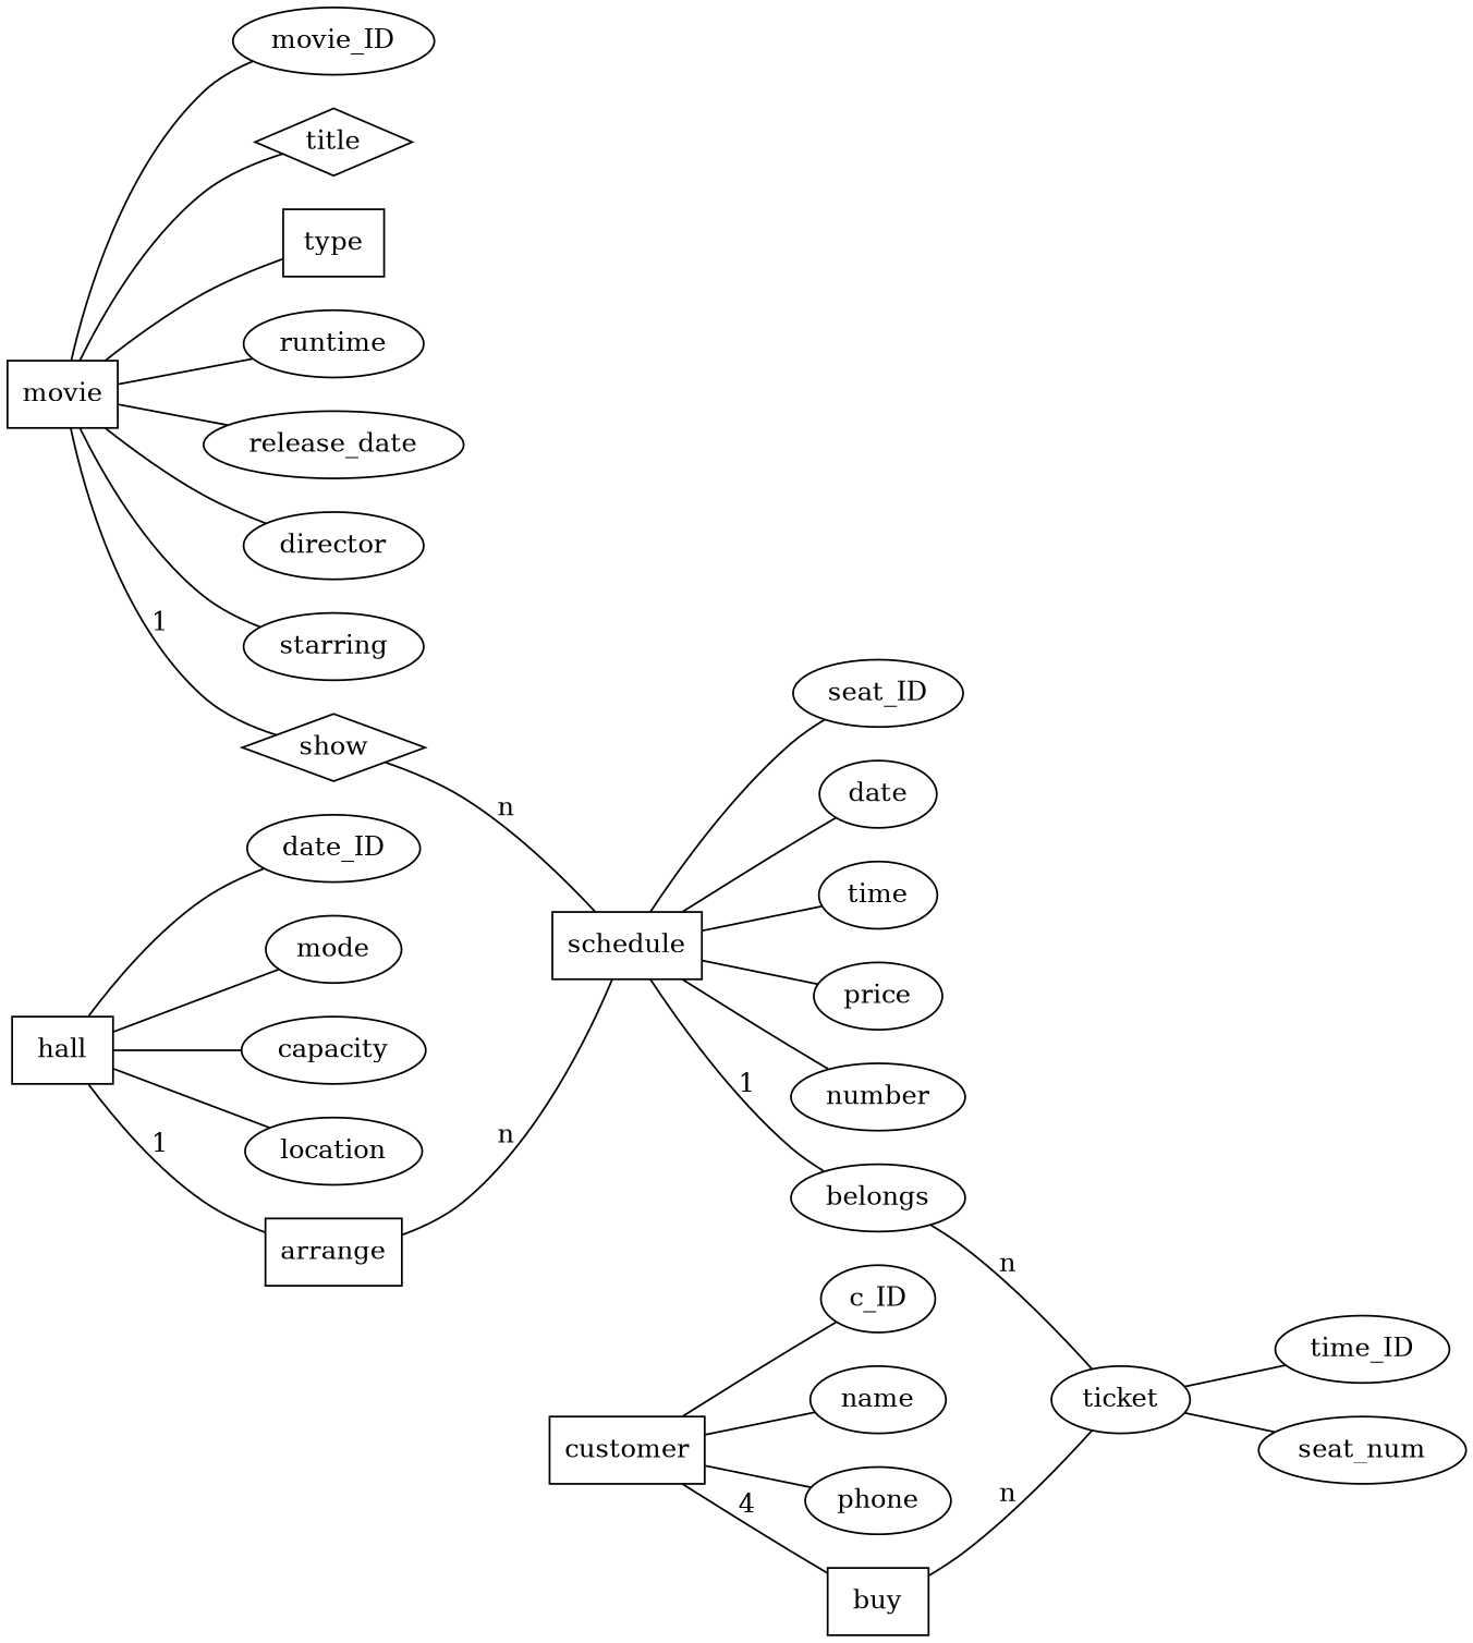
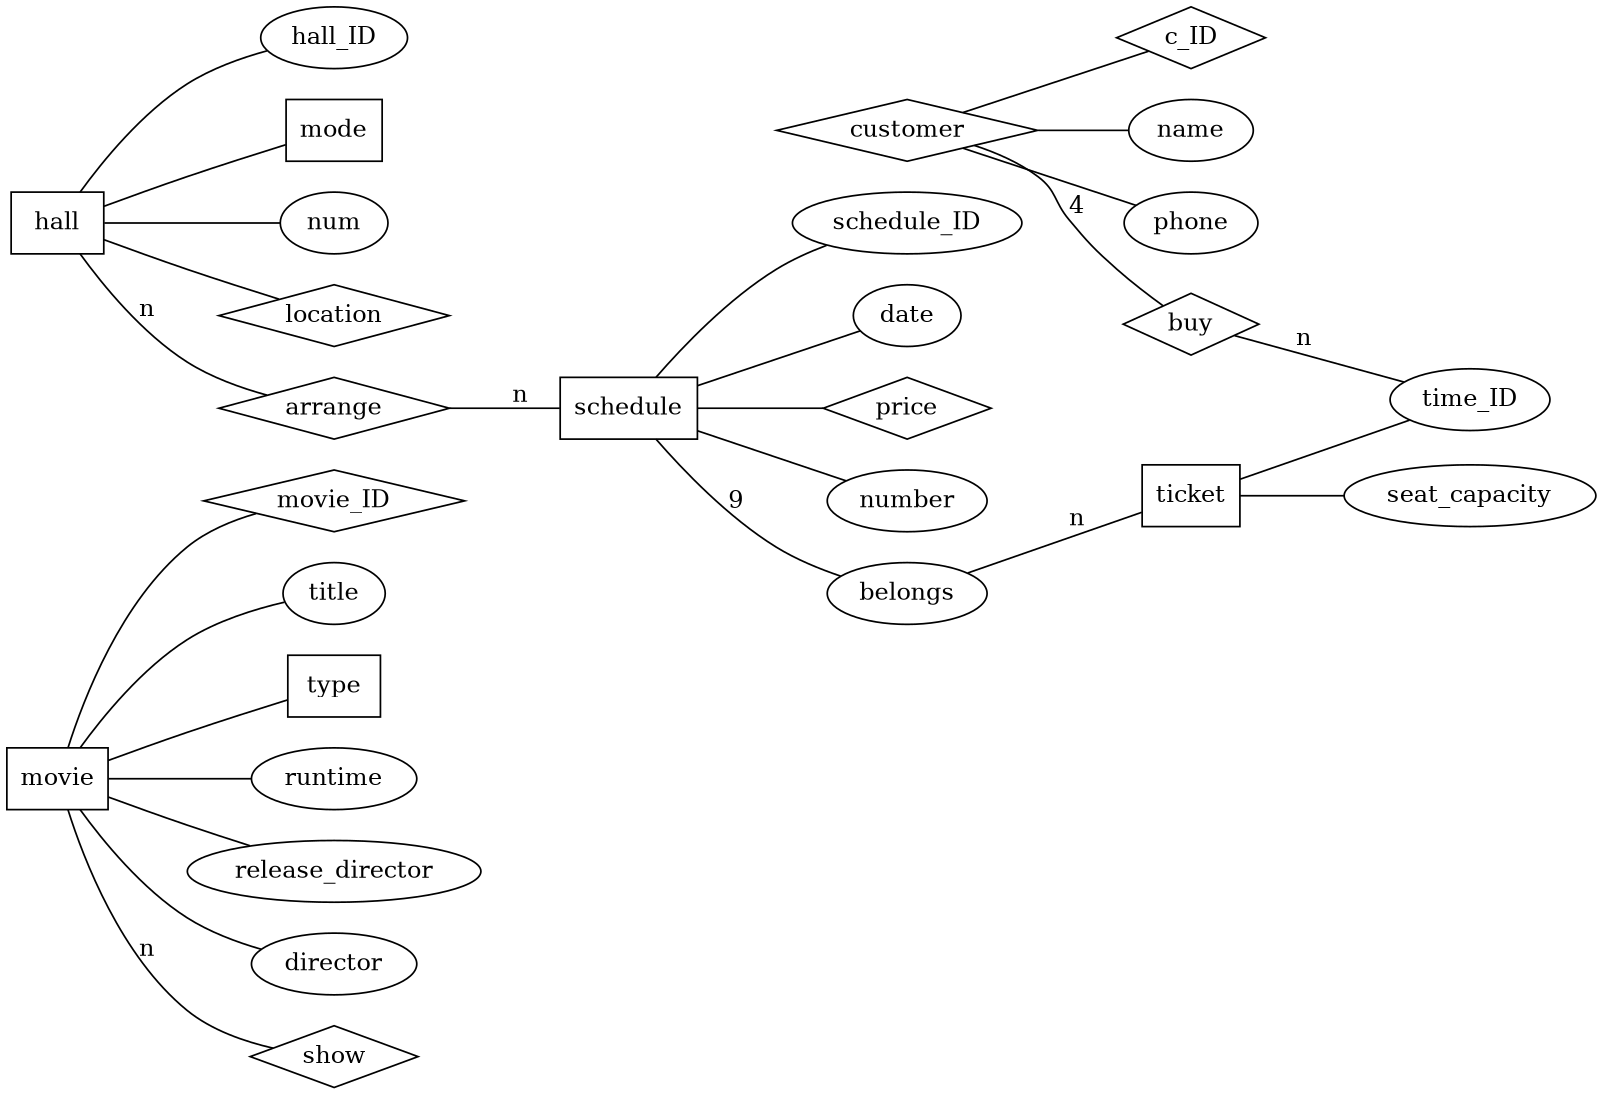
  graph {
    rankdir=LR
    movie [shape=box]
-   movie_ID
-   title [shape=diamond]
+   movie_ID [shape=diamond]
+   title
    type [shape=box]
    runtime
-   release_date
+   release_date [label=release_director]
    director
-   starring
    show [shape=diamond]
    schedule [shape=box]
-   customer [shape=box]
-   c_ID
+   customer [shape=diamond]
+   c_ID [shape=diamond]
    name
    phone
-   buy [shape=box]
-   ticket [shape=ellipse]
+   buy [shape=diamond]
+   ticket [shape=box]
    hall [shape=box]
-   hall_ID [label=date_ID]
-   mode
-   capacity
-   location
-   arrange [shape=box]
-   schedule_ID [label=seat_ID]
+   hall_ID
+   mode [shape=box]
+   capacity [label=num]
+   location [shape=diamond]
+   arrange [shape=diamond]
+   schedule_ID
    date
-   time
-   price
+   price [shape=diamond]
    number
    belongs [shape=ellipse]
    n29 [label=time_ID]
-   seat_num
+   seat_num [label=seat_capacity]
    movie -- movie_ID
    movie -- title
    movie -- type
    movie -- runtime
    movie -- release_date
    movie -- director
-   movie -- starring
-   movie -- show [label=1]
-   show -- schedule [label=n]
+   movie -- show [label=n]
    schedule -- schedule_ID
    schedule -- date
-   schedule -- time
    schedule -- price
    schedule -- number
-   schedule -- belongs [label=1]
+   schedule -- belongs [label=9]
    customer -- c_ID
    customer -- name
    customer -- phone
    customer -- buy [label=4]
-   buy -- ticket [label=n]
+   buy -- n29 [label=n]
    ticket -- n29
    ticket -- seat_num
    hall -- hall_ID
    hall -- mode
    hall -- capacity
    hall -- location
-   hall -- arrange [label=1]
+   hall -- arrange [label=n]
    arrange -- schedule [label=n]
    belongs -- ticket [label=n]
  }
